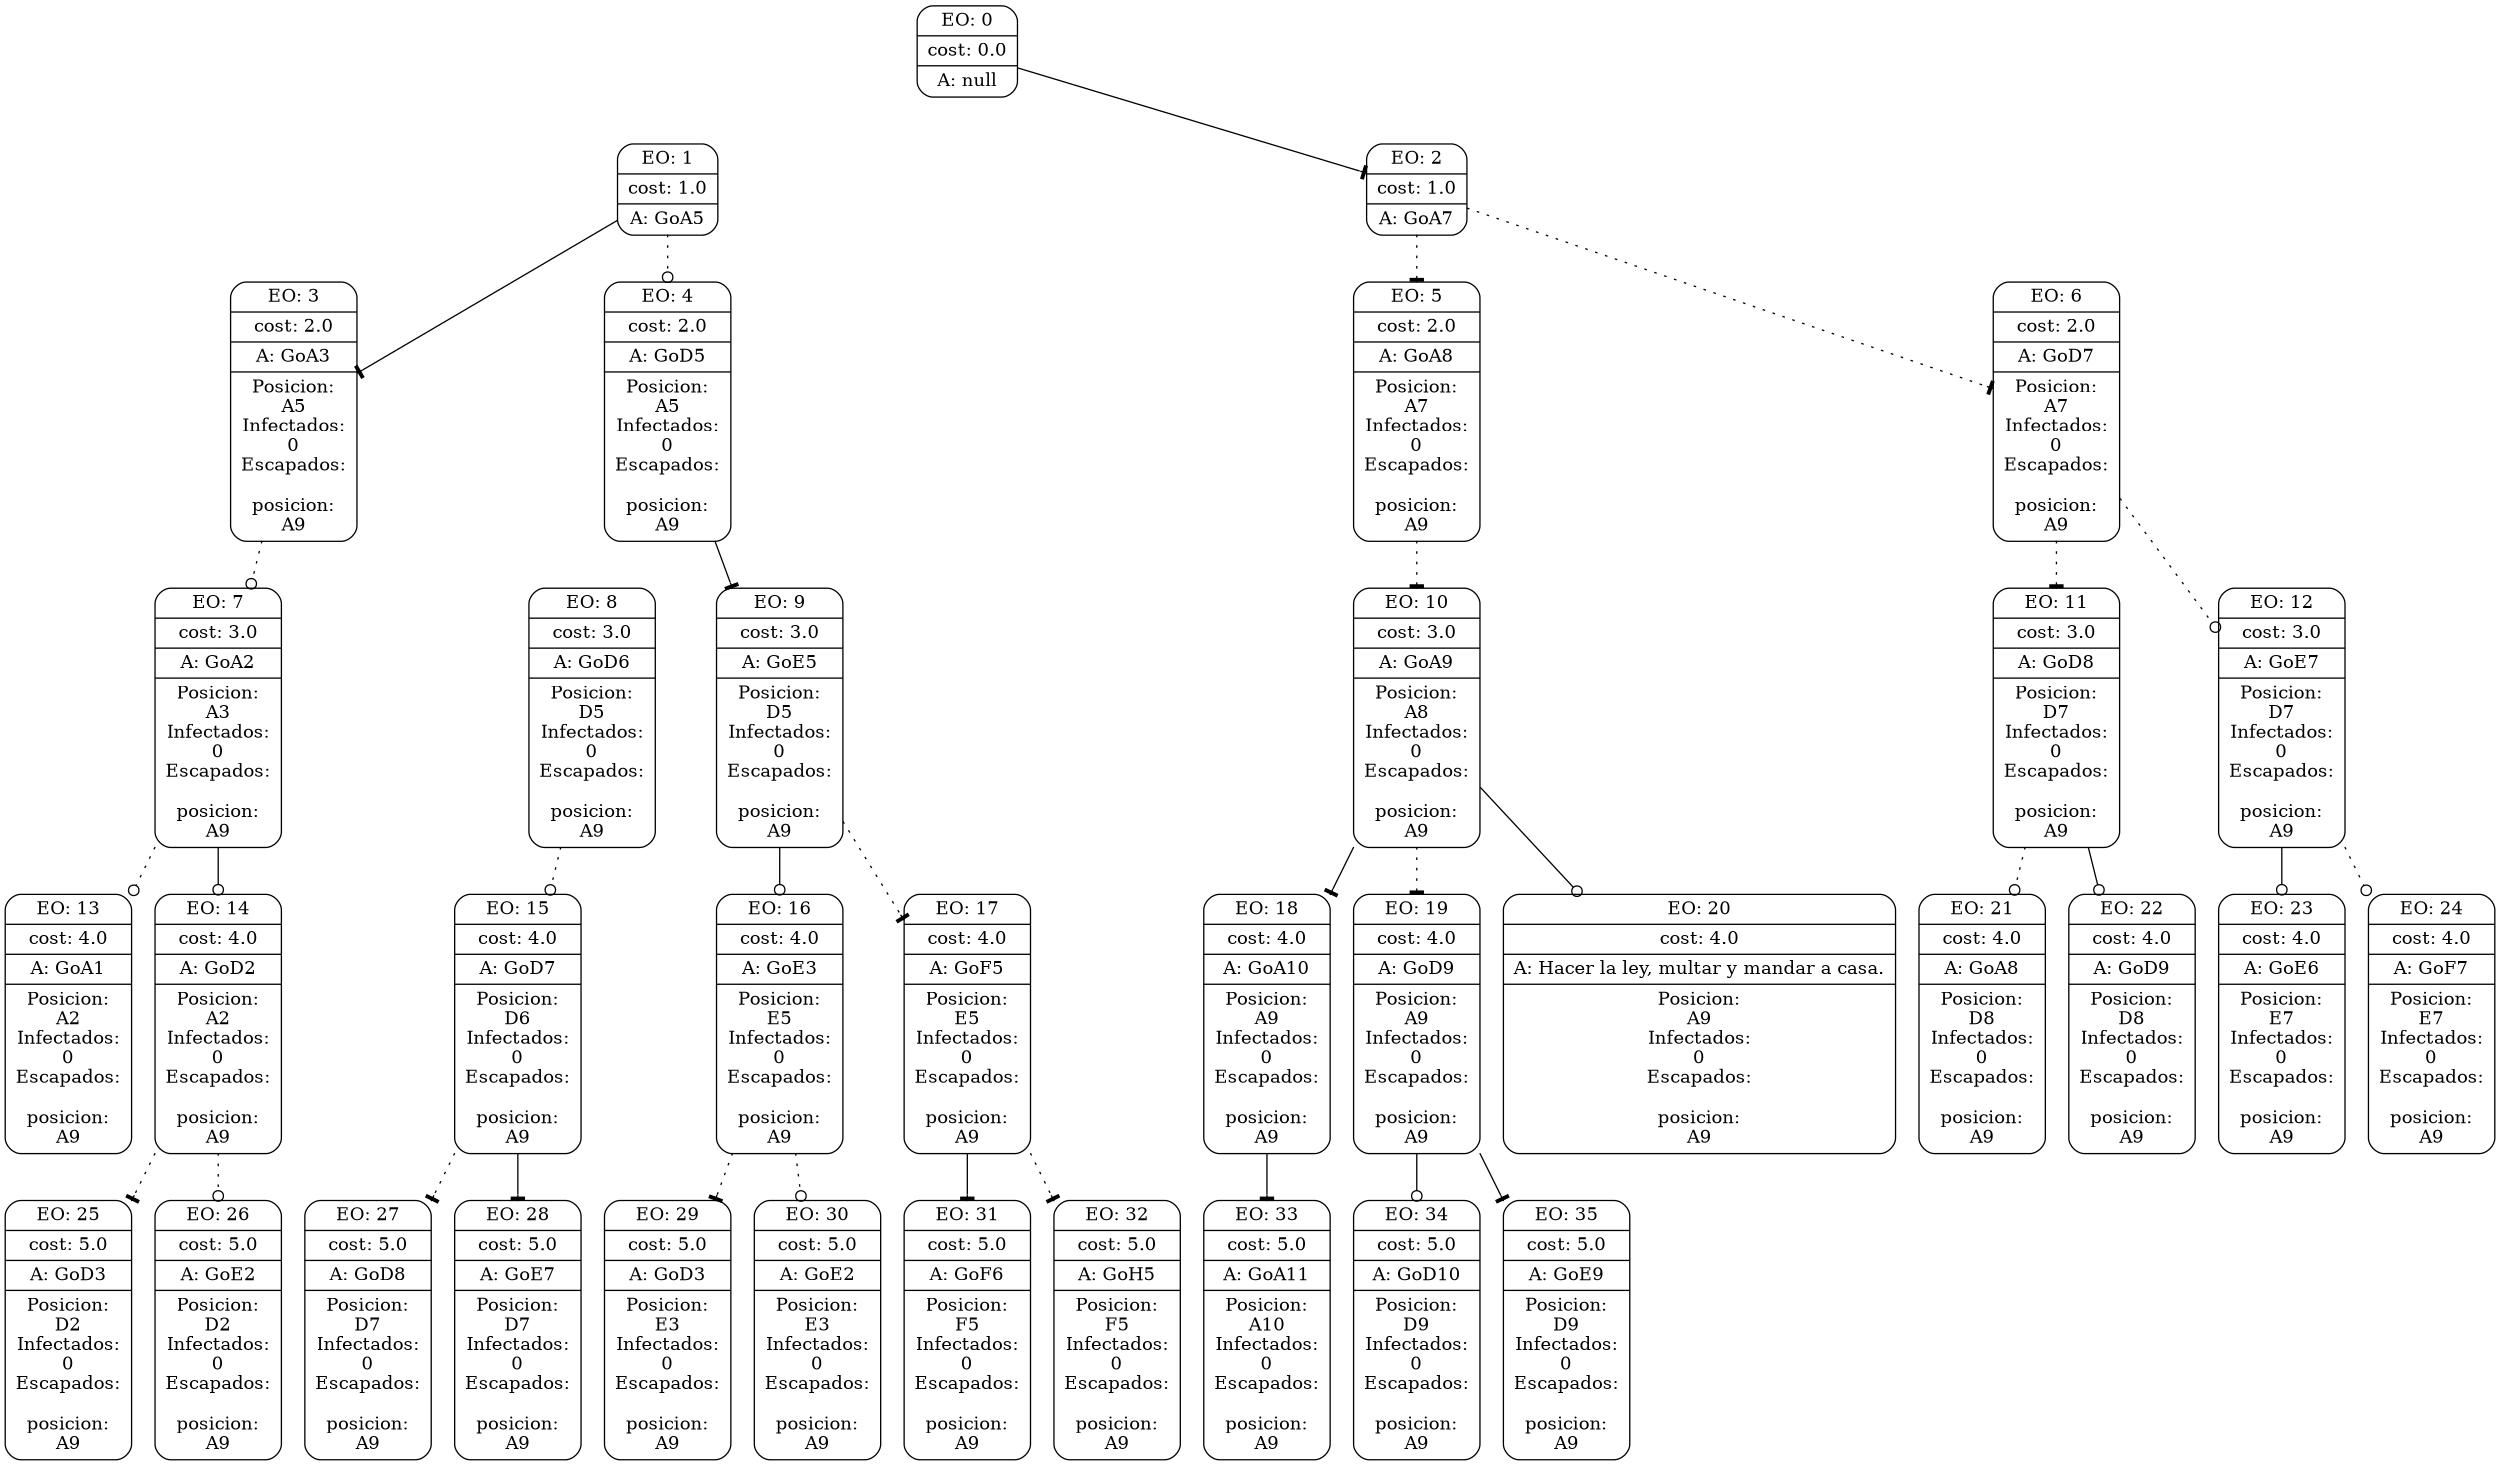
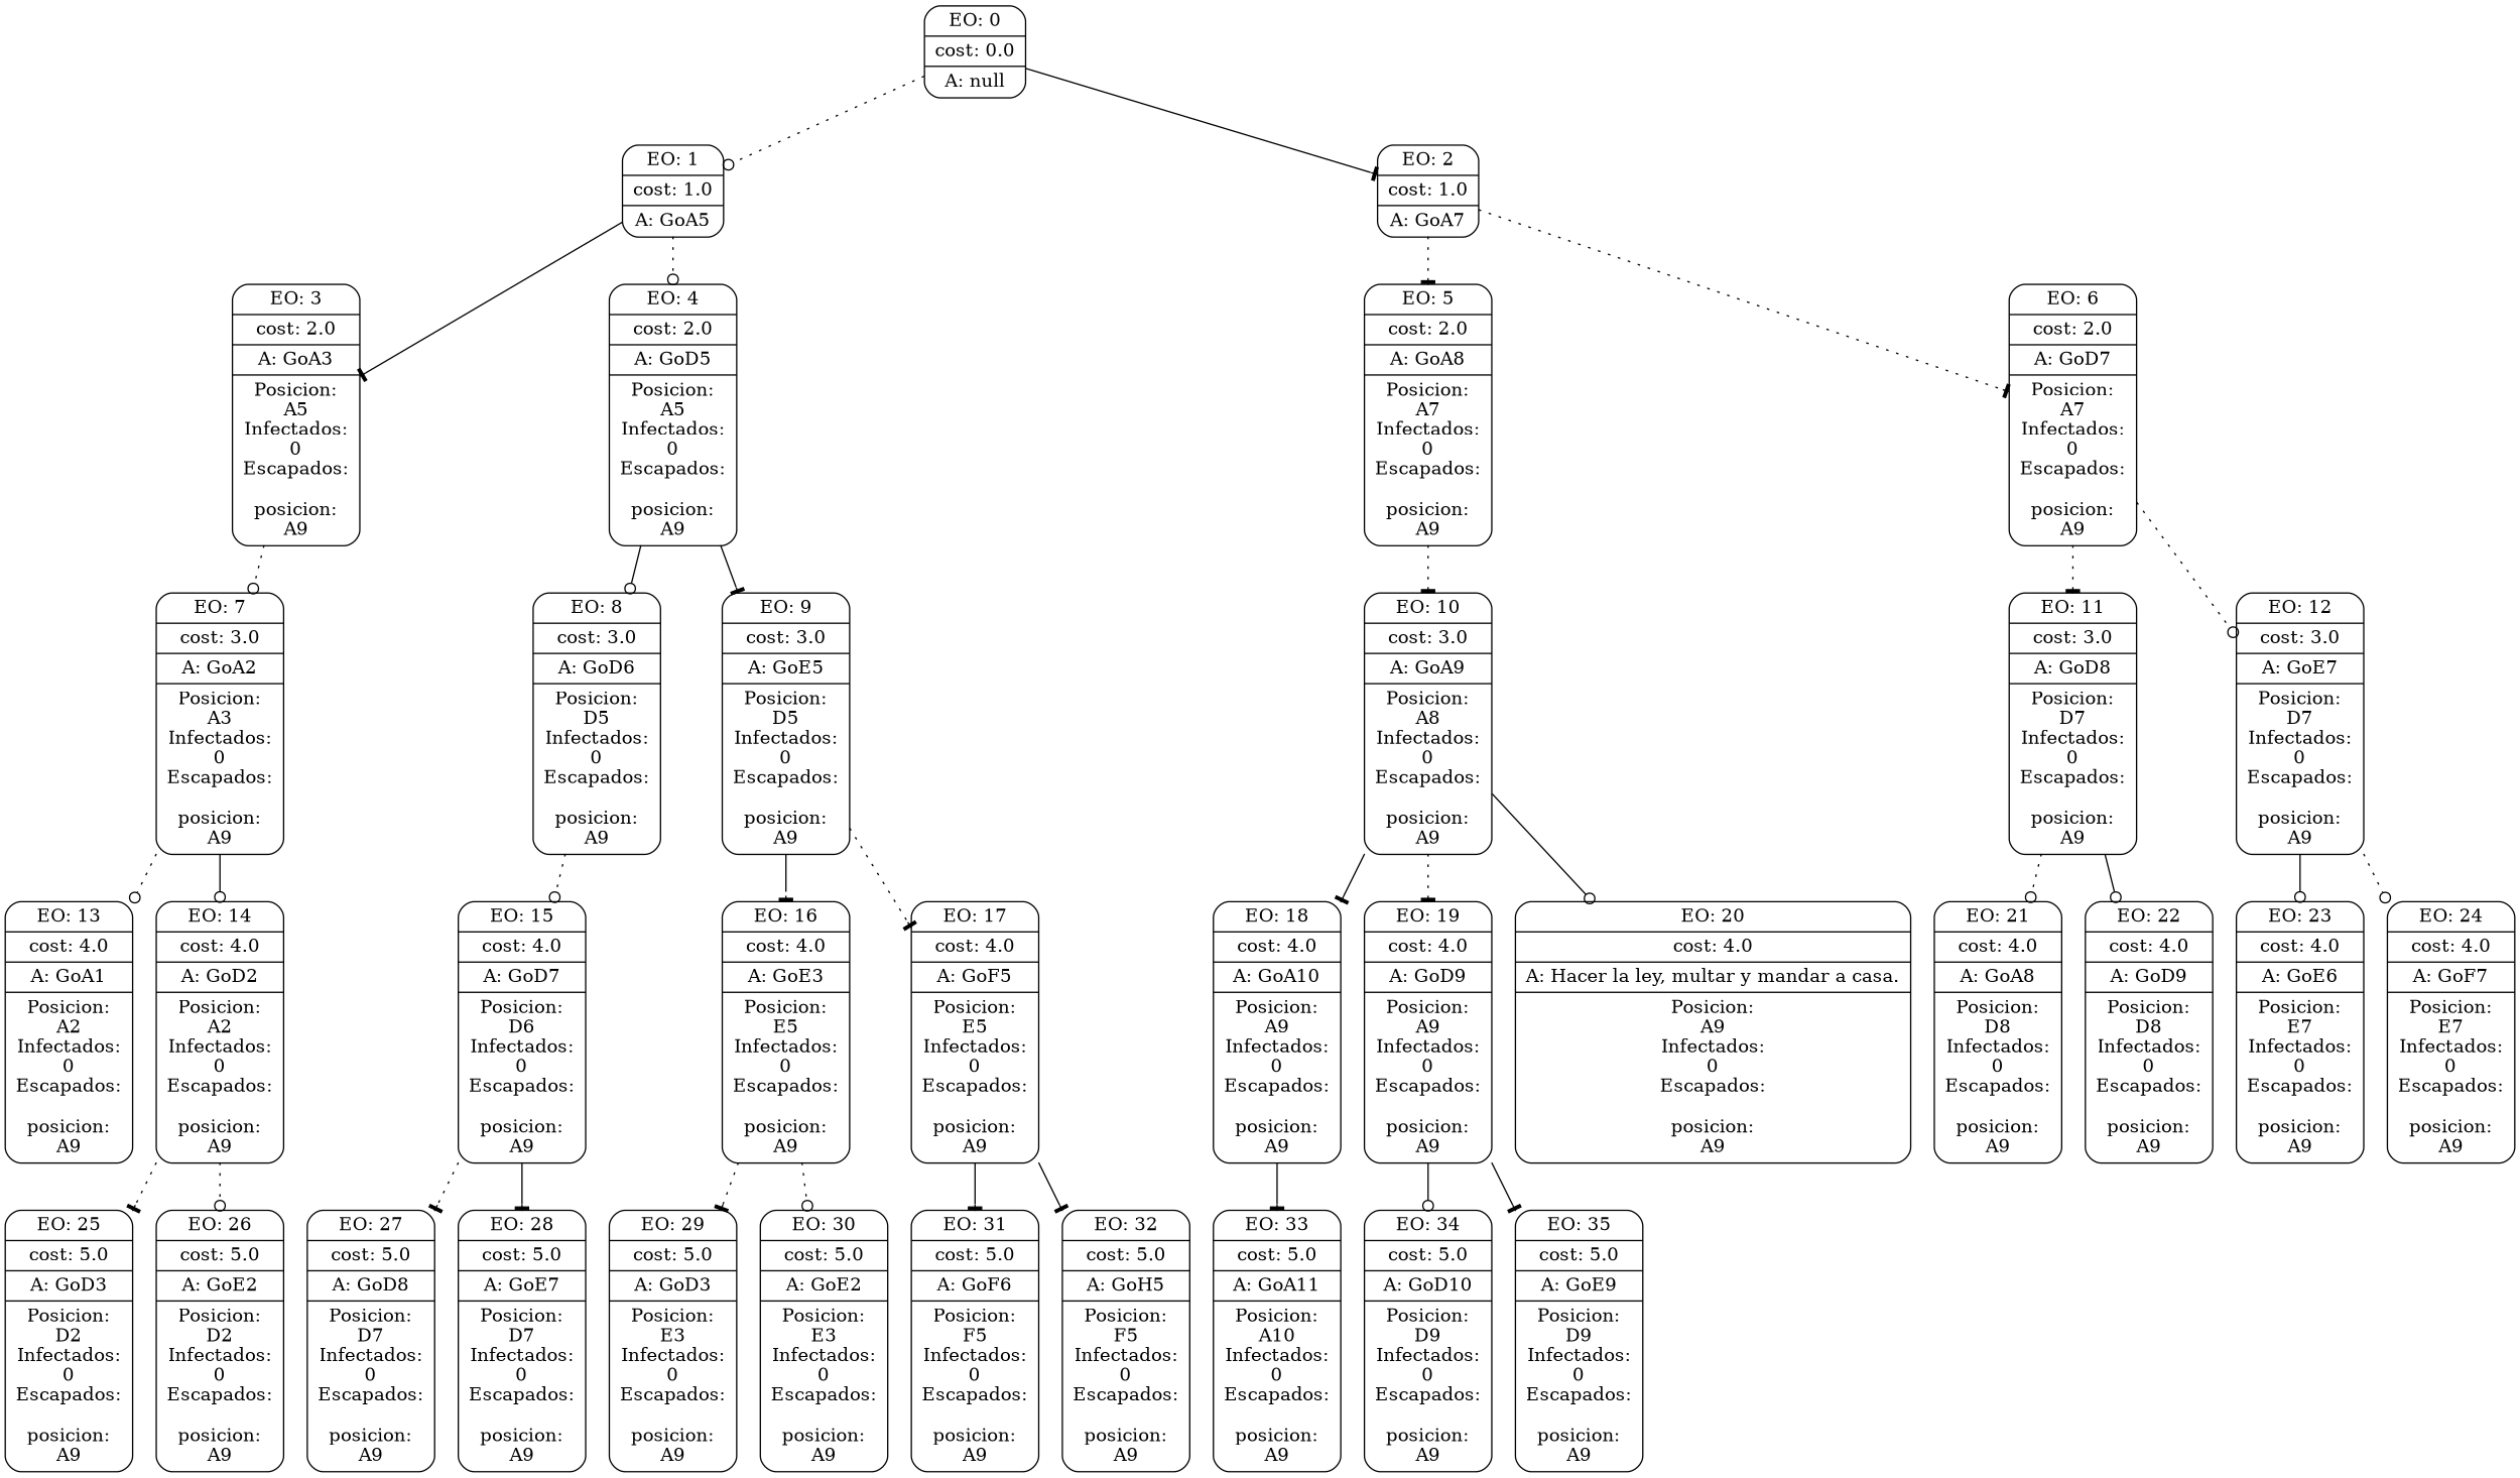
  digraph {
    node [shape=Mrecord]
    edge [arrowhead=tee style=dotted]
    n1 [label="{EO: 0|cost: 0.0|A: null}"]
    n2 [label="{EO: 1|cost: 1.0|A: GoA5}"]
    n3 [label="{EO: 2|cost: 1.0|A: GoA7}"]
    n4 [label="{EO: 3|cost: 2.0|A: GoA3|Posicion:\nA5\nInfectados:\n0\nEscapados:\n\nposicion:\nA9\n}"]
    n5 [label="{EO: 4|cost: 2.0|A: GoD5|Posicion:\nA5\nInfectados:\n0\nEscapados:\n\nposicion:\nA9\n}"]
    n6 [label="{EO: 5|cost: 2.0|A: GoA8|Posicion:\nA7\nInfectados:\n0\nEscapados:\n\nposicion:\nA9\n}"]
    n7 [label="{EO: 6|cost: 2.0|A: GoD7|Posicion:\nA7\nInfectados:\n0\nEscapados:\n\nposicion:\nA9\n}"]
    n8 [label="{EO: 7|cost: 3.0|A: GoA2|Posicion:\nA3\nInfectados:\n0\nEscapados:\n\nposicion:\nA9\n}"]
    n9 [label="{EO: 8|cost: 3.0|A: GoD6|Posicion:\nD5\nInfectados:\n0\nEscapados:\n\nposicion:\nA9\n}"]
    n10 [label="{EO: 9|cost: 3.0|A: GoE5|Posicion:\nD5\nInfectados:\n0\nEscapados:\n\nposicion:\nA9\n}"]
    n11 [label="{EO: 13|cost: 4.0|A: GoA1|Posicion:\nA2\nInfectados:\n0\nEscapados:\n\nposicion:\nA9\n}"]
    n12 [label="{EO: 14|cost: 4.0|A: GoD2|Posicion:\nA2\nInfectados:\n0\nEscapados:\n\nposicion:\nA9\n}"]
    n13 [label="{EO: 25|cost: 5.0|A: GoD3|Posicion:\nD2\nInfectados:\n0\nEscapados:\n\nposicion:\nA9\n}"]
    n14 [label="{EO: 26|cost: 5.0|A: GoE2|Posicion:\nD2\nInfectados:\n0\nEscapados:\n\nposicion:\nA9\n}"]
    n15 [label="{EO: 15|cost: 4.0|A: GoD7|Posicion:\nD6\nInfectados:\n0\nEscapados:\n\nposicion:\nA9\n}"]
    n16 [label="{EO: 16|cost: 4.0|A: GoE3|Posicion:\nE5\nInfectados:\n0\nEscapados:\n\nposicion:\nA9\n}"]
    n17 [label="{EO: 17|cost: 4.0|A: GoF5|Posicion:\nE5\nInfectados:\n0\nEscapados:\n\nposicion:\nA9\n}"]
    n18 [label="{EO: 27|cost: 5.0|A: GoD8|Posicion:\nD7\nInfectados:\n0\nEscapados:\n\nposicion:\nA9\n}"]
    n19 [label="{EO: 28|cost: 5.0|A: GoE7|Posicion:\nD7\nInfectados:\n0\nEscapados:\n\nposicion:\nA9\n}"]
    n20 [label="{EO: 29|cost: 5.0|A: GoD3|Posicion:\nE3\nInfectados:\n0\nEscapados:\n\nposicion:\nA9\n}"]
    n21 [label="{EO: 30|cost: 5.0|A: GoE2|Posicion:\nE3\nInfectados:\n0\nEscapados:\n\nposicion:\nA9\n}"]
    n22 [label="{EO: 31|cost: 5.0|A: GoF6|Posicion:\nF5\nInfectados:\n0\nEscapados:\n\nposicion:\nA9\n}"]
    n23 [label="{EO: 32|cost: 5.0|A: GoH5|Posicion:\nF5\nInfectados:\n0\nEscapados:\n\nposicion:\nA9\n}"]
    n24 [label="{EO: 10|cost: 3.0|A: GoA9|Posicion:\nA8\nInfectados:\n0\nEscapados:\n\nposicion:\nA9\n}"]
    n25 [label="{EO: 11|cost: 3.0|A: GoD8|Posicion:\nD7\nInfectados:\n0\nEscapados:\n\nposicion:\nA9\n}"]
    n26 [label="{EO: 12|cost: 3.0|A: GoE7|Posicion:\nD7\nInfectados:\n0\nEscapados:\n\nposicion:\nA9\n}"]
    n27 [label="{EO: 18|cost: 4.0|A: GoA10|Posicion:\nA9\nInfectados:\n0\nEscapados:\n\nposicion:\nA9\n}"]
    n28 [label="{EO: 19|cost: 4.0|A: GoD9|Posicion:\nA9\nInfectados:\n0\nEscapados:\n\nposicion:\nA9\n}"]
    n29 [label="{EO: 20|cost: 4.0|A: Hacer la ley, multar y mandar a casa.|Posicion:\nA9\nInfectados:\n0\nEscapados:\n\nposicion:\nA9\n}"]
    n30 [label="{EO: 33|cost: 5.0|A: GoA11|Posicion:\nA10\nInfectados:\n0\nEscapados:\n\nposicion:\nA9\n}"]
    n31 [label="{EO: 34|cost: 5.0|A: GoD10|Posicion:\nD9\nInfectados:\n0\nEscapados:\n\nposicion:\nA9\n}"]
    n32 [label="{EO: 35|cost: 5.0|A: GoE9|Posicion:\nD9\nInfectados:\n0\nEscapados:\n\nposicion:\nA9\n}"]
    n33 [label="{EO: 21|cost: 4.0|A: GoA8|Posicion:\nD8\nInfectados:\n0\nEscapados:\n\nposicion:\nA9\n}"]
    n34 [label="{EO: 22|cost: 4.0|A: GoD9|Posicion:\nD8\nInfectados:\n0\nEscapados:\n\nposicion:\nA9\n}"]
    n35 [label="{EO: 23|cost: 4.0|A: GoE6|Posicion:\nE7\nInfectados:\n0\nEscapados:\n\nposicion:\nA9\n}"]
    n36 [label="{EO: 24|cost: 4.0|A: GoF7|Posicion:\nE7\nInfectados:\n0\nEscapados:\n\nposicion:\nA9\n}"]
+   n1 -> n2 [arrowhead=odot]
    n1 -> n3 [style=solid]
    n2 -> n4 [style=solid]
    n2 -> n5 [arrowhead=odot]
    n3 -> n6
    n3 -> n7
    n4 -> n8 [arrowhead=odot]
+   n5 -> n9 [arrowhead=odot style=solid]
    n5 -> n10 [style=solid]
    n6 -> n24
    n7 -> n25
    n7 -> n26 [arrowhead=odot]
    n8 -> n11 [arrowhead=odot]
    n8 -> n12 [arrowhead=odot style=solid]
    n9 -> n15 [arrowhead=odot]
-   n10 -> n16 [arrowhead=odot style=solid]
+   n10 -> n16 [style=solid]
    n10 -> n17
    n12 -> n13
    n12 -> n14 [arrowhead=odot]
    n15 -> n18
    n15 -> n19 [style=solid]
    n16 -> n20
    n16 -> n21 [arrowhead=odot]
    n17 -> n22 [style=solid]
-   n17 -> n23
+   n17 -> n23 [style=solid]
    n24 -> n27 [style=solid]
    n24 -> n28
    n24 -> n29 [arrowhead=odot style=solid]
    n25 -> n33 [arrowhead=odot]
    n25 -> n34 [arrowhead=odot style=solid]
    n26 -> n35 [arrowhead=odot style=solid]
    n26 -> n36 [arrowhead=odot]
    n27 -> n30 [style=solid]
    n28 -> n31 [arrowhead=odot style=solid]
    n28 -> n32 [style=solid]
  }
